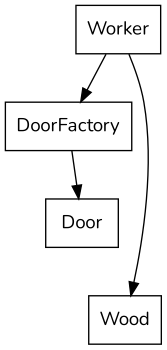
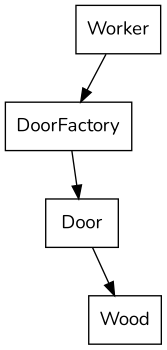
  digraph {
    fontname=Nunito
    node [fontname=Nunito shape=box]
    edge [fontname=Nunito]
    Worker
    DoorFactory
    Door
    Wood
    Worker -> DoorFactory
    DoorFactory -> Door
-   Worker -> Wood
+   Door -> Wood
  }
